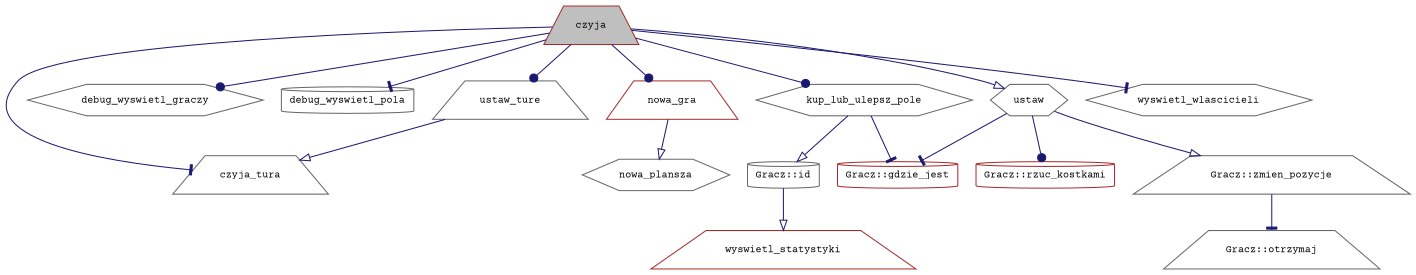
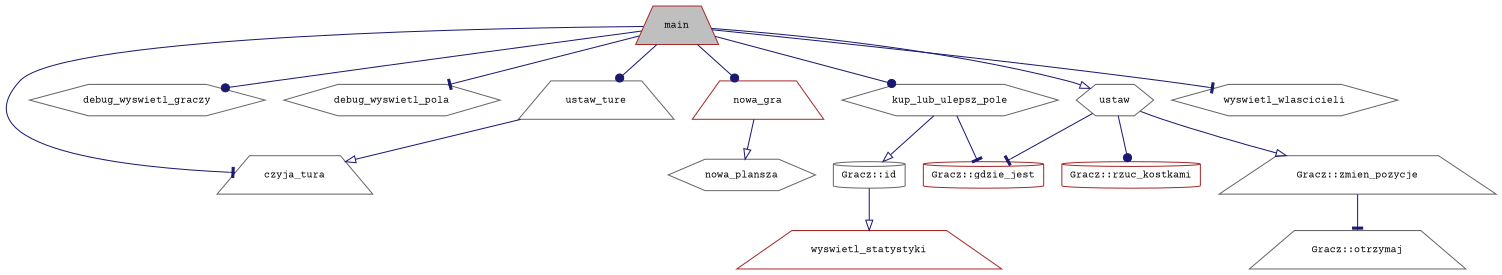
  digraph {
    fontname="Courier Prime"
    rankdir=TB
    node [color=gray40 fillcolor=white fontname="Courier Prime" fontsize=10 shape=trapezium style=filled]
    edge [arrowhead=tee color=midnightblue fontname="Courier Prime" fontsize=10 labelfontname=Helvetica labelfontsize=10 style=solid]
-   n1 [color=brown fillcolor=grey75 fontcolor=black height=0.2 label=czyja width=0.4]
+   n1 [color=brown fillcolor=grey75 fontcolor=black height=0.2 label=main width=0.4]
    n2 [height=0.2 label=czyja_tura width=0.4]
    n3 [height=0.2 label=debug_wyswietl_graczy shape=hexagon width=0.4]
-   n4 [height=0.2 label=debug_wyswietl_pola shape=cylinder width=0.4]
+   n4 [height=0.2 label=debug_wyswietl_pola shape=hexagon width=0.4]
    n5 [height=0.2 label=kup_lub_ulepsz_pole shape=hexagon width=0.4]
    n6 [color=brown height=0.2 label=nowa_gra width=0.4]
    n7 [height=0.2 label=ustaw shape=hexagon width=0.4]
    n8 [height=0.2 label=ustaw_ture width=0.4]
    n9 [height=0.2 label=wyswietl_wlascicieli shape=hexagon width=0.4]
    n10 [color=brown height=0.2 label="Gracz::gdzie_jest" shape=cylinder width=0.4]
    n11 [height=0.2 label="Gracz::id" shape=cylinder width=0.4]
    n12 [height=0.2 label=nowa_plansza shape=hexagon width=0.4]
    n13 [color=brown height=0.2 label="Gracz::rzuc_kostkami" shape=cylinder width=0.4]
    n14 [height=0.2 label="Gracz::zmien_pozycje" width=0.4]
    n15 [color=brown height=0.2 label=wyswietl_statystyki width=0.4]
    n16 [height=0.2 label="Gracz::otrzymaj" width=0.4]
    n1 -> n2
    n1 -> n3 [arrowhead=dot]
    n1 -> n4
    n1 -> n5 [arrowhead=dot]
    n1 -> n6 [arrowhead=dot]
    n1 -> n7 [arrowhead=onormal]
    n1 -> n8 [arrowhead=dot]
    n1 -> n9
    n5 -> n10
    n5 -> n11 [arrowhead=onormal]
    n6 -> n12 [arrowhead=onormal]
    n7 -> n10
    n7 -> n13 [arrowhead=dot]
    n7 -> n14 [arrowhead=onormal]
    n8 -> n2 [arrowhead=onormal]
    n11 -> n15 [arrowhead=onormal]
    n14 -> n16
  }
